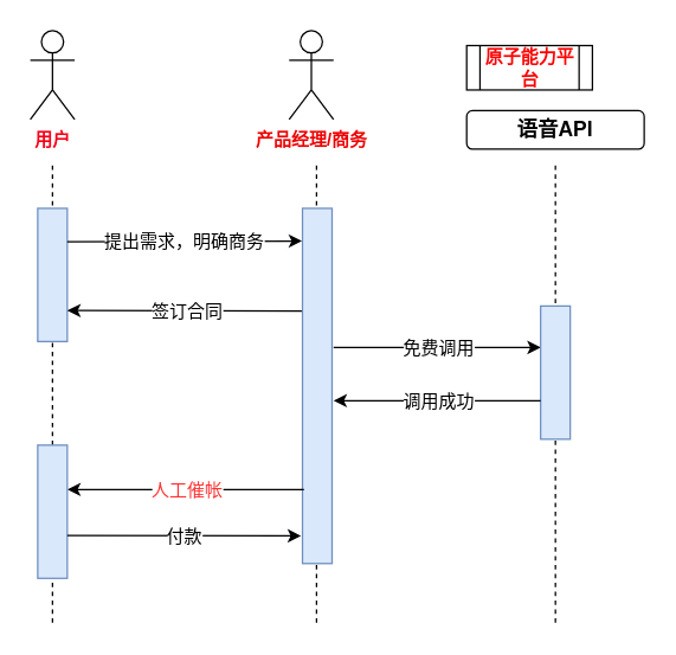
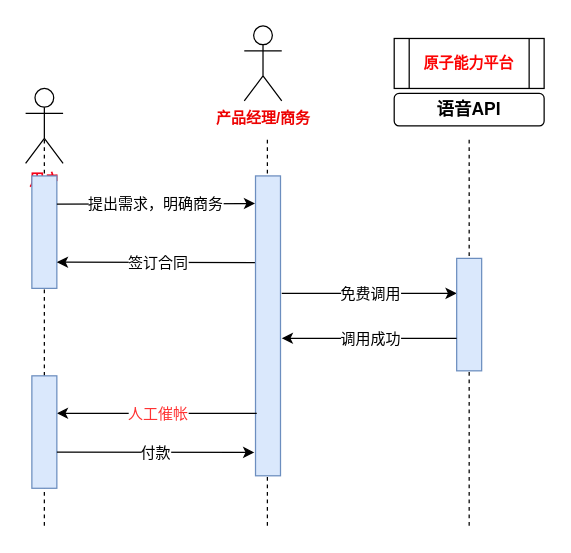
  <mxCell id="0" />
  <mxCell id="1" parent="0" />
  <mxCell id="2" value="" style="endArrow=none;dashed=1;html=1;rounded=0;" edge="1" parent="1"><mxGeometry width="50" height="50" relative="1" as="geometry"><mxPoint x="375" y="420" as="sourcePoint" /><mxPoint x="375" y="110" as="targetPoint" /></mxGeometry></mxCell>
  <mxCell id="3" value="" style="endArrow=none;dashed=1;html=1;rounded=0;" edge="1" parent="1"><mxGeometry width="50" height="50" relative="1" as="geometry"><mxPoint x="213.5" y="420" as="sourcePoint" /><mxPoint x="213.5" y="110" as="targetPoint" /></mxGeometry></mxCell>
  <mxCell id="4" value="" style="endArrow=none;dashed=1;html=1;rounded=0;" edge="1" parent="1"><mxGeometry width="50" height="50" relative="1" as="geometry"><mxPoint x="35" y="420" as="sourcePoint" /><mxPoint x="35" y="110" as="targetPoint" /></mxGeometry></mxCell>
  <mxCell id="5" value="&lt;font style=&quot;font-size: 14px;&quot;&gt;&lt;b&gt;语音API&lt;/b&gt;&lt;/font&gt;" style="rounded=1;whiteSpace=wrap;html=1;" vertex="1" parent="1"><mxGeometry x="315" y="74" width="120" height="26" as="geometry" /></mxCell>
- <mxCell id="6" value="&lt;b&gt;&lt;font color=&quot;#f50018&quot;&gt;用户&lt;/font&gt;&lt;/b&gt;" style="shape=umlActor;verticalLabelPosition=bottom;verticalAlign=top;html=1;outlineConnect=0;" vertex="1" parent="1"><mxGeometry x="20" y="20" width="30" height="60" as="geometry" /></mxCell>
+ <mxCell id="6" value="&lt;b&gt;&lt;font color=&quot;#f50018&quot;&gt;用户&lt;/font&gt;&lt;/b&gt;" style="shape=umlActor;verticalLabelPosition=bottom;verticalAlign=top;html=1;outlineConnect=0;" vertex="1" parent="1"><mxGeometry x="20" y="70" width="30" height="60" as="geometry" /></mxCell>
  <mxCell id="7" value="&lt;font color=&quot;#ed0202&quot;&gt;&lt;b&gt;产品经理/商务&lt;/b&gt;&lt;/font&gt;" style="shape=umlActor;verticalLabelPosition=bottom;verticalAlign=top;html=1;outlineConnect=0;" vertex="1" parent="1"><mxGeometry x="195" y="20" width="30" height="60" as="geometry" /></mxCell>
- <mxCell id="8" value="&lt;font color=&quot;#fc0303&quot;&gt;&lt;b&gt;原子能力平台&lt;/b&gt;&lt;/font&gt;" style="shape=process;whiteSpace=wrap;html=1;backgroundOutline=1;" vertex="1" parent="1"><mxGeometry x="315" y="30" width="85" height="30" as="geometry" /></mxCell>
+ <mxCell id="8" value="&lt;font color=&quot;#fc0303&quot;&gt;&lt;b&gt;原子能力平台&lt;/b&gt;&lt;/font&gt;" style="shape=process;whiteSpace=wrap;html=1;backgroundOutline=1;" vertex="1" parent="1"><mxGeometry x="315" y="30" width="120" height="40" as="geometry" /></mxCell>
  <mxCell id="9" value="" style="rounded=0;whiteSpace=wrap;html=1;fillColor=#dae8fc;strokeColor=#6c8ebf;" vertex="1" parent="1"><mxGeometry x="25" y="140" width="20" height="90" as="geometry" /></mxCell>
  <mxCell id="10" value="" style="endArrow=classic;html=1;rounded=0;exitX=1;exitY=0.25;exitDx=0;exitDy=0;entryX=-0.017;entryY=0.092;entryDx=0;entryDy=0;entryPerimeter=0;fontStyle=1" edge="1" parent="1" source="9" target="14"><mxGeometry relative="1" as="geometry"><mxPoint x="65" y="164.5" as="sourcePoint" /><mxPoint x="202" y="163" as="targetPoint" /></mxGeometry></mxCell>
  <mxCell id="11" value="&lt;font style=&quot;font-size: 12px;&quot;&gt;提出需求，明确商务&lt;/font&gt;" style="edgeLabel;resizable=0;html=1;align=center;verticalAlign=middle;" connectable="0" vertex="1" parent="10"><mxGeometry relative="1" as="geometry" /></mxCell>
  <mxCell id="12" value="" style="endArrow=classic;html=1;rounded=0;exitX=0.05;exitY=0.289;exitDx=0;exitDy=0;exitPerimeter=0;" edge="1" parent="1" source="14"><mxGeometry relative="1" as="geometry"><mxPoint x="195" y="208" as="sourcePoint" /><mxPoint x="45" y="209" as="targetPoint" /></mxGeometry></mxCell>
  <mxCell id="13" value="&lt;font style=&quot;font-size: 12px;&quot;&gt;签订合同&lt;/font&gt;" style="edgeLabel;resizable=0;html=1;align=center;verticalAlign=middle;" connectable="0" vertex="1" parent="12"><mxGeometry relative="1" as="geometry" /></mxCell>
  <mxCell id="14" value="" style="rounded=0;whiteSpace=wrap;html=1;fillColor=#dae8fc;strokeColor=#6c8ebf;" vertex="1" parent="1"><mxGeometry x="204" y="140" width="20" height="240" as="geometry" /></mxCell>
  <mxCell id="15" value="" style="endArrow=classic;html=1;rounded=0;" edge="1" parent="1"><mxGeometry relative="1" as="geometry"><mxPoint x="225" y="234" as="sourcePoint" /><mxPoint x="365" y="234" as="targetPoint" /></mxGeometry></mxCell>
  <mxCell id="16" value="&lt;span style=&quot;font-size: 12px;&quot;&gt;免费调用&lt;/span&gt;" style="edgeLabel;resizable=0;html=1;align=center;verticalAlign=middle;" connectable="0" vertex="1" parent="15"><mxGeometry relative="1" as="geometry" /></mxCell>
  <mxCell id="17" value="" style="rounded=0;whiteSpace=wrap;html=1;fillColor=#dae8fc;strokeColor=#6c8ebf;" vertex="1" parent="1"><mxGeometry x="365" y="206" width="20" height="90" as="geometry" /></mxCell>
  <mxCell id="18" value="" style="endArrow=classic;html=1;rounded=0;" edge="1" parent="1"><mxGeometry relative="1" as="geometry"><mxPoint x="365" y="270" as="sourcePoint" /><mxPoint x="225" y="270" as="targetPoint" /></mxGeometry></mxCell>
  <mxCell id="19" value="&lt;font style=&quot;font-size: 12px;&quot;&gt;调用成功&lt;/font&gt;" style="edgeLabel;resizable=0;html=1;align=center;verticalAlign=middle;" connectable="0" vertex="1" parent="18"><mxGeometry relative="1" as="geometry" /></mxCell>
  <mxCell id="20" value="" style="endArrow=classic;html=1;rounded=0;" edge="1" parent="1"><mxGeometry relative="1" as="geometry"><mxPoint x="205" y="330" as="sourcePoint" /><mxPoint x="45" y="330" as="targetPoint" /></mxGeometry></mxCell>
  <mxCell id="21" value="&lt;span style=&quot;font-size: 12px;&quot;&gt;&lt;font color=&quot;#ff3333&quot;&gt;人工催帐&lt;/font&gt;&lt;/span&gt;" style="edgeLabel;resizable=0;html=1;align=center;verticalAlign=middle;" connectable="0" vertex="1" parent="20"><mxGeometry relative="1" as="geometry" /></mxCell>
  <mxCell id="22" value="" style="rounded=0;whiteSpace=wrap;html=1;fillColor=#dae8fc;strokeColor=#6c8ebf;" vertex="1" parent="1"><mxGeometry x="25" y="300" width="20" height="90" as="geometry" /></mxCell>
  <mxCell id="23" value="" style="endArrow=classic;html=1;rounded=0;exitX=1;exitY=0.25;exitDx=0;exitDy=0;entryX=-0.05;entryY=0.922;entryDx=0;entryDy=0;entryPerimeter=0;" edge="1" parent="1" target="14"><mxGeometry relative="1" as="geometry"><mxPoint x="45" y="361" as="sourcePoint" /><mxPoint x="205" y="360" as="targetPoint" /></mxGeometry></mxCell>
  <mxCell id="24" value="&lt;span style=&quot;font-size: 12px;&quot;&gt;付款&lt;/span&gt;" style="edgeLabel;resizable=0;html=1;align=center;verticalAlign=middle;" connectable="0" vertex="1" parent="23"><mxGeometry relative="1" as="geometry" /></mxCell>
